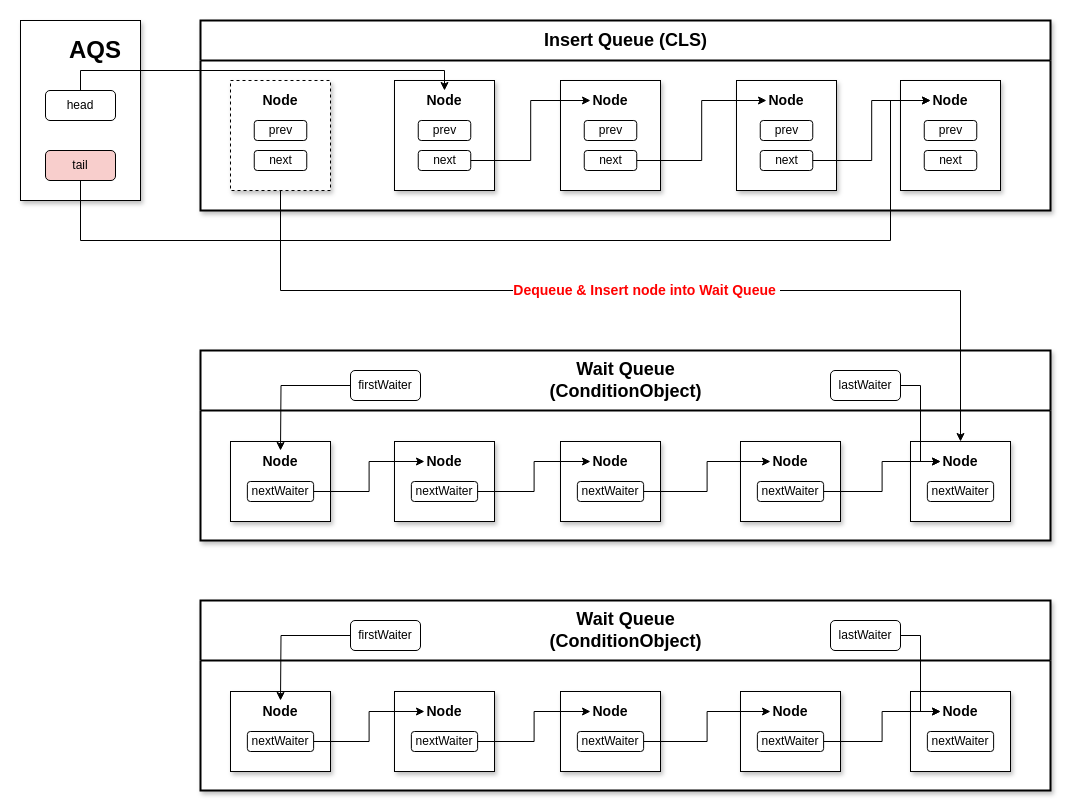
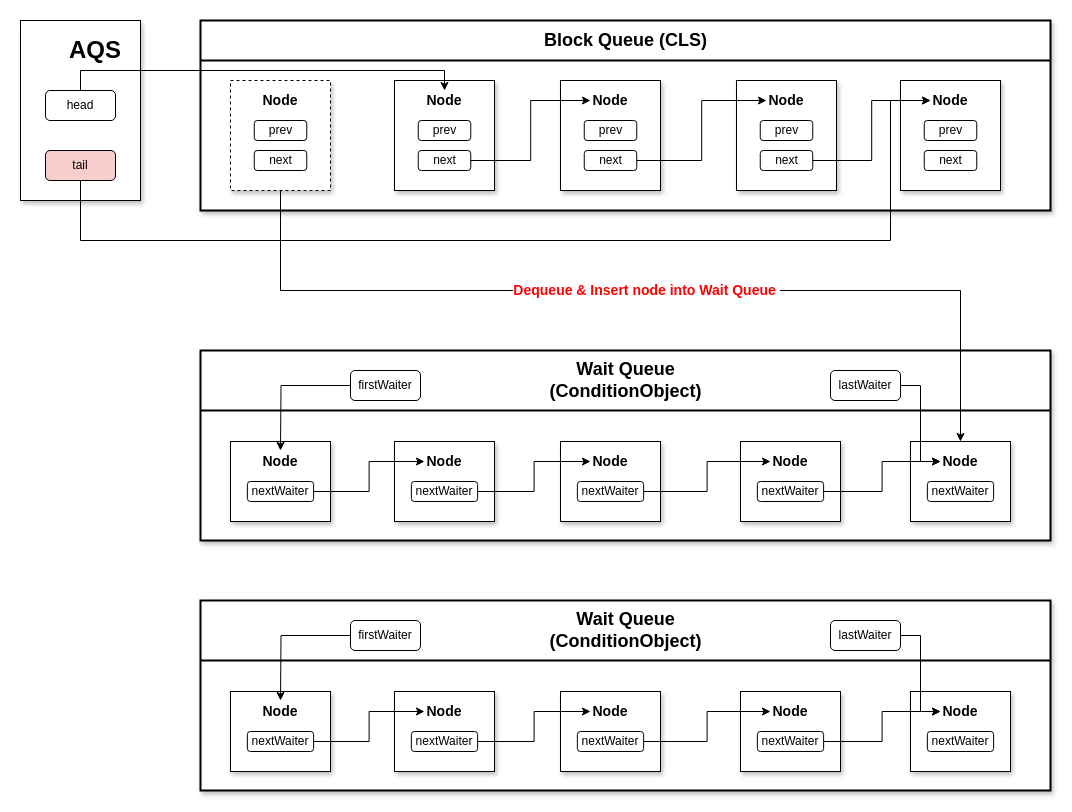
  <mxCell id="0" />
  <mxCell id="1" parent="0" />
  <mxCell id="2" value="" style="rounded=0;whiteSpace=wrap;html=1;shadow=1;" parent="1" vertex="1"><mxGeometry x="20" y="20" width="120" height="180" as="geometry" /></mxCell>
  <mxCell id="3" value="head" style="rounded=1;whiteSpace=wrap;html=1;" parent="1" vertex="1"><mxGeometry x="45" y="90" width="70" height="30" as="geometry" /></mxCell>
  <mxCell id="4" value="&lt;font style=&quot;font-size: 24px&quot;&gt;&lt;b&gt;AQS&lt;/b&gt;&lt;/font&gt;" style="text;html=1;strokeColor=none;fillColor=none;align=center;verticalAlign=middle;whiteSpace=wrap;rounded=0;" parent="1" vertex="1"><mxGeometry x="60" y="30" width="70" height="40" as="geometry" /></mxCell>
  <mxCell id="5" value="tail" style="rounded=1;whiteSpace=wrap;html=1;fillColor=#f8cecc;" parent="1" vertex="1"><mxGeometry x="45" y="150" width="70" height="30" as="geometry" /></mxCell>
- <mxCell id="6" value="&lt;b style=&quot;font-size: 18px&quot;&gt;Insert Queue (CLS)&lt;/b&gt;" style="swimlane;html=1;startSize=40;fontStyle=0;collapsible=0;horizontal=1;swimlaneLine=1;strokeWidth=2;swimlaneFillColor=#ffffff;shadow=1;" parent="1" vertex="1"><mxGeometry x="200" y="20" width="850" height="190" as="geometry" /></mxCell>
+ <mxCell id="6" value="&lt;b style=&quot;font-size: 18px&quot;&gt;Block Queue (CLS)&lt;/b&gt;" style="swimlane;html=1;startSize=40;fontStyle=0;collapsible=0;horizontal=1;swimlaneLine=1;strokeWidth=2;swimlaneFillColor=#ffffff;shadow=1;" parent="1" vertex="1"><mxGeometry x="200" y="20" width="850" height="190" as="geometry" /></mxCell>
  <mxCell id="7" value="" style="group" parent="6" vertex="1" connectable="0"><mxGeometry x="194" y="60" width="100" height="110" as="geometry" /></mxCell>
  <mxCell id="8" value="" style="rounded=0;whiteSpace=wrap;html=1;shadow=1;" parent="7" vertex="1"><mxGeometry width="100" height="110" as="geometry" /></mxCell>
  <mxCell id="9" value="&lt;b&gt;&lt;font style=&quot;font-size: 14px&quot;&gt;Node&lt;/font&gt;&lt;/b&gt;" style="text;html=1;strokeColor=none;fillColor=none;align=center;verticalAlign=middle;whiteSpace=wrap;rounded=0;shadow=1;" parent="7" vertex="1"><mxGeometry x="30" y="10" width="40" height="20" as="geometry" /></mxCell>
  <mxCell id="10" value="prev" style="rounded=1;whiteSpace=wrap;html=1;" parent="7" vertex="1"><mxGeometry x="23.75" y="40" width="52.5" height="20" as="geometry" /></mxCell>
  <mxCell id="11" value="next" style="rounded=1;whiteSpace=wrap;html=1;" parent="7" vertex="1"><mxGeometry x="23.75" y="70" width="52.5" height="20" as="geometry" /></mxCell>
  <mxCell id="12" value="" style="group" parent="6" vertex="1" connectable="0"><mxGeometry x="360" y="60" width="100" height="110" as="geometry" /></mxCell>
  <mxCell id="13" value="" style="rounded=0;whiteSpace=wrap;html=1;shadow=1;" parent="12" vertex="1"><mxGeometry width="100" height="110" as="geometry" /></mxCell>
  <mxCell id="14" value="&lt;b&gt;&lt;font style=&quot;font-size: 14px&quot;&gt;Node&lt;/font&gt;&lt;/b&gt;" style="text;html=1;strokeColor=none;fillColor=none;align=center;verticalAlign=middle;whiteSpace=wrap;rounded=0;shadow=1;" parent="12" vertex="1"><mxGeometry x="30" y="10" width="40" height="20" as="geometry" /></mxCell>
  <mxCell id="15" value="prev" style="rounded=1;whiteSpace=wrap;html=1;" parent="12" vertex="1"><mxGeometry x="23.75" y="40" width="52.5" height="20" as="geometry" /></mxCell>
  <mxCell id="16" value="next" style="rounded=1;whiteSpace=wrap;html=1;" parent="12" vertex="1"><mxGeometry x="23.75" y="70" width="52.5" height="20" as="geometry" /></mxCell>
  <mxCell id="17" value="" style="group" parent="6" vertex="1" connectable="0"><mxGeometry x="536" y="60" width="100" height="110" as="geometry" /></mxCell>
  <mxCell id="18" value="" style="rounded=0;whiteSpace=wrap;html=1;shadow=1;" parent="17" vertex="1"><mxGeometry width="100" height="110" as="geometry" /></mxCell>
  <mxCell id="19" value="&lt;b&gt;&lt;font style=&quot;font-size: 14px&quot;&gt;Node&lt;/font&gt;&lt;/b&gt;" style="text;html=1;strokeColor=none;fillColor=none;align=center;verticalAlign=middle;whiteSpace=wrap;rounded=0;shadow=1;" parent="17" vertex="1"><mxGeometry x="30" y="10" width="40" height="20" as="geometry" /></mxCell>
  <mxCell id="20" value="prev" style="rounded=1;whiteSpace=wrap;html=1;" parent="17" vertex="1"><mxGeometry x="23.75" y="40" width="52.5" height="20" as="geometry" /></mxCell>
  <mxCell id="21" value="next" style="rounded=1;whiteSpace=wrap;html=1;" parent="17" vertex="1"><mxGeometry x="23.75" y="70" width="52.5" height="20" as="geometry" /></mxCell>
  <mxCell id="22" value="" style="group" parent="6" vertex="1" connectable="0"><mxGeometry x="700" y="60" width="100" height="110" as="geometry" /></mxCell>
  <mxCell id="23" value="" style="rounded=0;whiteSpace=wrap;html=1;shadow=1;" parent="22" vertex="1"><mxGeometry width="100" height="110" as="geometry" /></mxCell>
  <mxCell id="24" value="&lt;b&gt;&lt;font style=&quot;font-size: 14px&quot;&gt;Node&lt;/font&gt;&lt;/b&gt;" style="text;html=1;strokeColor=none;fillColor=none;align=center;verticalAlign=middle;whiteSpace=wrap;rounded=0;shadow=1;" parent="22" vertex="1"><mxGeometry x="30" y="10" width="40" height="20" as="geometry" /></mxCell>
  <mxCell id="25" value="prev" style="rounded=1;whiteSpace=wrap;html=1;" parent="22" vertex="1"><mxGeometry x="23.75" y="40" width="52.5" height="20" as="geometry" /></mxCell>
  <mxCell id="26" value="next" style="rounded=1;whiteSpace=wrap;html=1;" parent="22" vertex="1"><mxGeometry x="23.75" y="70" width="52.5" height="20" as="geometry" /></mxCell>
  <mxCell id="27" style="edgeStyle=orthogonalEdgeStyle;rounded=0;orthogonalLoop=1;jettySize=auto;html=1;exitX=1;exitY=0.5;exitDx=0;exitDy=0;entryX=0;entryY=0.5;entryDx=0;entryDy=0;" parent="6" source="11" target="14" edge="1"><mxGeometry relative="1" as="geometry" /></mxCell>
  <mxCell id="28" style="edgeStyle=orthogonalEdgeStyle;rounded=0;orthogonalLoop=1;jettySize=auto;html=1;exitX=1;exitY=0.5;exitDx=0;exitDy=0;entryX=0;entryY=0.5;entryDx=0;entryDy=0;" parent="6" source="16" target="19" edge="1"><mxGeometry relative="1" as="geometry" /></mxCell>
  <mxCell id="29" style="edgeStyle=orthogonalEdgeStyle;rounded=0;orthogonalLoop=1;jettySize=auto;html=1;exitX=1;exitY=0.5;exitDx=0;exitDy=0;entryX=0;entryY=0.5;entryDx=0;entryDy=0;" parent="6" source="21" target="24" edge="1"><mxGeometry relative="1" as="geometry" /></mxCell>
  <mxCell id="30" style="edgeStyle=orthogonalEdgeStyle;rounded=0;orthogonalLoop=1;jettySize=auto;html=1;exitX=0.5;exitY=0;exitDx=0;exitDy=0;entryX=0.5;entryY=0;entryDx=0;entryDy=0;" parent="1" source="3" target="9" edge="1"><mxGeometry relative="1" as="geometry"><Array as="points"><mxPoint x="80" y="70" /><mxPoint x="444" y="70" /></Array></mxGeometry></mxCell>
  <mxCell id="31" style="edgeStyle=orthogonalEdgeStyle;rounded=0;orthogonalLoop=1;jettySize=auto;html=1;exitX=0.5;exitY=1;exitDx=0;exitDy=0;entryX=0;entryY=0.5;entryDx=0;entryDy=0;" parent="1" source="5" target="24" edge="1"><mxGeometry relative="1" as="geometry"><Array as="points"><mxPoint x="80" y="240" /><mxPoint x="890" y="240" /><mxPoint x="890" y="100" /></Array></mxGeometry></mxCell>
  <mxCell id="32" value="" style="group;dashed=1;" parent="1" vertex="1" connectable="0"><mxGeometry x="230" y="80" width="100" height="110" as="geometry" /></mxCell>
  <mxCell id="33" value="" style="rounded=0;whiteSpace=wrap;html=1;shadow=1;dashed=1;" parent="32" vertex="1"><mxGeometry width="100" height="110" as="geometry" /></mxCell>
  <mxCell id="34" value="&lt;b&gt;&lt;font style=&quot;font-size: 14px&quot;&gt;Node&lt;/font&gt;&lt;/b&gt;" style="text;html=1;strokeColor=none;fillColor=none;align=center;verticalAlign=middle;whiteSpace=wrap;rounded=0;shadow=1;" parent="32" vertex="1"><mxGeometry x="30" y="10" width="40" height="20" as="geometry" /></mxCell>
  <mxCell id="35" value="prev" style="rounded=1;whiteSpace=wrap;html=1;" parent="32" vertex="1"><mxGeometry x="23.75" y="40" width="52.5" height="20" as="geometry" /></mxCell>
  <mxCell id="36" value="next" style="rounded=1;whiteSpace=wrap;html=1;" parent="32" vertex="1"><mxGeometry x="23.75" y="70" width="52.5" height="20" as="geometry" /></mxCell>
  <mxCell id="37" value="" style="group" vertex="1" connectable="0" parent="1"><mxGeometry x="200" y="350" width="850" height="190" as="geometry" /></mxCell>
  <mxCell id="38" value="&lt;b style=&quot;font-size: 18px&quot;&gt;Wait Queue&lt;br&gt;(ConditionObject)&lt;/b&gt;" style="swimlane;html=1;startSize=60;fontStyle=0;collapsible=0;horizontal=1;swimlaneLine=1;strokeWidth=2;swimlaneFillColor=#ffffff;shadow=1;" parent="37" vertex="1"><mxGeometry width="850" height="190" as="geometry" /></mxCell>
  <mxCell id="39" value="" style="group" parent="38" vertex="1" connectable="0"><mxGeometry x="194" y="91" width="100" height="80" as="geometry" /></mxCell>
  <mxCell id="40" value="" style="rounded=0;whiteSpace=wrap;html=1;shadow=1;container=0;" parent="39" vertex="1"><mxGeometry width="100" height="80" as="geometry" /></mxCell>
  <mxCell id="41" value="&lt;b&gt;&lt;font style=&quot;font-size: 14px&quot;&gt;Node&lt;/font&gt;&lt;/b&gt;" style="text;html=1;strokeColor=none;fillColor=none;align=center;verticalAlign=middle;whiteSpace=wrap;rounded=0;shadow=1;container=0;" parent="39" vertex="1"><mxGeometry x="30" y="10" width="40" height="20" as="geometry" /></mxCell>
  <mxCell id="42" value="nextWaiter" style="rounded=1;whiteSpace=wrap;html=1;container=0;" parent="39" vertex="1"><mxGeometry x="16.87" y="40" width="66.25" height="20" as="geometry" /></mxCell>
  <mxCell id="43" value="" style="group" parent="38" vertex="1" connectable="0"><mxGeometry x="360" y="91" width="100" height="80" as="geometry" /></mxCell>
  <mxCell id="44" value="" style="rounded=0;whiteSpace=wrap;html=1;shadow=1;container=0;" parent="43" vertex="1"><mxGeometry width="100" height="80" as="geometry" /></mxCell>
  <mxCell id="45" value="&lt;b&gt;&lt;font style=&quot;font-size: 14px&quot;&gt;Node&lt;/font&gt;&lt;/b&gt;" style="text;html=1;strokeColor=none;fillColor=none;align=center;verticalAlign=middle;whiteSpace=wrap;rounded=0;shadow=1;container=0;" parent="43" vertex="1"><mxGeometry x="30" y="10" width="40" height="20" as="geometry" /></mxCell>
  <mxCell id="46" value="nextWaiter" style="rounded=1;whiteSpace=wrap;html=1;container=0;" parent="43" vertex="1"><mxGeometry x="16.87" y="40" width="66.25" height="20" as="geometry" /></mxCell>
  <mxCell id="47" value="" style="group" parent="38" vertex="1" connectable="0"><mxGeometry x="540" y="91" width="100" height="80" as="geometry" /></mxCell>
  <mxCell id="48" value="" style="rounded=0;whiteSpace=wrap;html=1;shadow=1;container=0;" parent="47" vertex="1"><mxGeometry width="100" height="80" as="geometry" /></mxCell>
  <mxCell id="49" value="&lt;b&gt;&lt;font style=&quot;font-size: 14px&quot;&gt;Node&lt;/font&gt;&lt;/b&gt;" style="text;html=1;strokeColor=none;fillColor=none;align=center;verticalAlign=middle;whiteSpace=wrap;rounded=0;shadow=1;container=0;" parent="47" vertex="1"><mxGeometry x="30" y="10" width="40" height="20" as="geometry" /></mxCell>
  <mxCell id="50" value="nextWaiter" style="rounded=1;whiteSpace=wrap;html=1;container=0;" parent="47" vertex="1"><mxGeometry x="16.87" y="40" width="66.25" height="20" as="geometry" /></mxCell>
  <mxCell id="51" value="" style="group" parent="38" vertex="1" connectable="0"><mxGeometry x="710" y="91" width="100" height="80" as="geometry" /></mxCell>
  <mxCell id="52" value="" style="rounded=0;whiteSpace=wrap;html=1;shadow=1;container=0;" parent="51" vertex="1"><mxGeometry width="100" height="80" as="geometry" /></mxCell>
  <mxCell id="53" value="&lt;b&gt;&lt;font style=&quot;font-size: 14px&quot;&gt;Node&lt;/font&gt;&lt;/b&gt;" style="text;html=1;strokeColor=none;fillColor=none;align=center;verticalAlign=middle;whiteSpace=wrap;rounded=0;shadow=1;container=0;" parent="51" vertex="1"><mxGeometry x="30" y="10" width="40" height="20" as="geometry" /></mxCell>
  <mxCell id="54" value="nextWaiter" style="rounded=1;whiteSpace=wrap;html=1;container=0;" parent="51" vertex="1"><mxGeometry x="16.87" y="40" width="66.25" height="20" as="geometry" /></mxCell>
  <mxCell id="55" value="firstWaiter" style="rounded=1;whiteSpace=wrap;html=1;" parent="38" vertex="1"><mxGeometry x="150" y="20" width="70" height="30" as="geometry" /></mxCell>
  <mxCell id="56" style="edgeStyle=orthogonalEdgeStyle;rounded=0;orthogonalLoop=1;jettySize=auto;html=1;exitX=1;exitY=0.5;exitDx=0;exitDy=0;entryX=0;entryY=0.5;entryDx=0;entryDy=0;" edge="1" parent="38" source="57" target="53"><mxGeometry relative="1" as="geometry" /></mxCell>
  <mxCell id="57" value="lastWaiter" style="rounded=1;whiteSpace=wrap;html=1;" parent="38" vertex="1"><mxGeometry x="630" y="20" width="70" height="30" as="geometry" /></mxCell>
  <mxCell id="58" style="edgeStyle=orthogonalEdgeStyle;rounded=0;orthogonalLoop=1;jettySize=auto;html=1;entryX=0;entryY=0.5;entryDx=0;entryDy=0;" parent="38" source="42" target="45" edge="1"><mxGeometry relative="1" as="geometry" /></mxCell>
  <mxCell id="59" style="edgeStyle=orthogonalEdgeStyle;rounded=0;orthogonalLoop=1;jettySize=auto;html=1;exitX=1;exitY=0.5;exitDx=0;exitDy=0;entryX=0;entryY=0.5;entryDx=0;entryDy=0;" parent="38" source="46" target="49" edge="1"><mxGeometry relative="1" as="geometry" /></mxCell>
  <mxCell id="60" style="edgeStyle=orthogonalEdgeStyle;rounded=0;orthogonalLoop=1;jettySize=auto;html=1;exitX=1;exitY=0.5;exitDx=0;exitDy=0;entryX=0;entryY=0.5;entryDx=0;entryDy=0;" parent="38" source="50" target="53" edge="1"><mxGeometry relative="1" as="geometry" /></mxCell>
  <mxCell id="61" value="" style="group" parent="37" vertex="1" connectable="0"><mxGeometry x="30" y="91" width="100" height="80" as="geometry" /></mxCell>
  <mxCell id="62" value="" style="rounded=0;whiteSpace=wrap;html=1;shadow=1;container=0;" parent="61" vertex="1"><mxGeometry width="100" height="80" as="geometry" /></mxCell>
  <mxCell id="63" value="&lt;b&gt;&lt;font style=&quot;font-size: 14px&quot;&gt;Node&lt;/font&gt;&lt;/b&gt;" style="text;html=1;strokeColor=none;fillColor=none;align=center;verticalAlign=middle;whiteSpace=wrap;rounded=0;shadow=1;container=0;" parent="61" vertex="1"><mxGeometry x="30" y="10" width="40" height="20" as="geometry" /></mxCell>
  <mxCell id="64" value="nextWaiter" style="rounded=1;whiteSpace=wrap;html=1;container=0;" parent="61" vertex="1"><mxGeometry x="16.87" y="40" width="66.25" height="20" as="geometry" /></mxCell>
  <mxCell id="65" style="edgeStyle=orthogonalEdgeStyle;rounded=0;orthogonalLoop=1;jettySize=auto;html=1;exitX=1;exitY=0.5;exitDx=0;exitDy=0;entryX=0;entryY=0.5;entryDx=0;entryDy=0;" parent="37" source="64" target="41" edge="1"><mxGeometry relative="1" as="geometry" /></mxCell>
  <mxCell id="66" style="edgeStyle=orthogonalEdgeStyle;rounded=0;orthogonalLoop=1;jettySize=auto;html=1;" edge="1" parent="37" source="55"><mxGeometry relative="1" as="geometry"><mxPoint x="80" y="100" as="targetPoint" /></mxGeometry></mxCell>
  <mxCell id="67" value="&lt;font style=&quot;font-size: 14px&quot; color=&quot;#ff0000&quot;&gt;&lt;b&gt;Dequeue &amp;amp; Insert node into Wait Queue&amp;nbsp;&lt;/b&gt;&lt;/font&gt;" style="edgeStyle=orthogonalEdgeStyle;rounded=0;orthogonalLoop=1;jettySize=auto;html=1;exitX=0.5;exitY=1;exitDx=0;exitDy=0;entryX=0.5;entryY=0;entryDx=0;entryDy=0;" parent="1" source="33" target="52" edge="1"><mxGeometry relative="1" as="geometry"><mxPoint x="1000" y="320" as="targetPoint" /><Array as="points"><mxPoint x="280" y="290" /><mxPoint x="960" y="290" /></Array></mxGeometry></mxCell>
  <mxCell id="68" value="" style="group" vertex="1" connectable="0" parent="1"><mxGeometry x="200" y="600" width="850" height="190" as="geometry" /></mxCell>
  <mxCell id="69" value="&lt;b style=&quot;font-size: 18px&quot;&gt;Wait Queue&lt;br&gt;(ConditionObject)&lt;/b&gt;" style="swimlane;html=1;startSize=60;fontStyle=0;collapsible=0;horizontal=1;swimlaneLine=1;strokeWidth=2;swimlaneFillColor=#ffffff;shadow=1;" vertex="1" parent="68"><mxGeometry width="850" height="190" as="geometry" /></mxCell>
  <mxCell id="70" value="" style="group" vertex="1" connectable="0" parent="69"><mxGeometry x="194" y="91" width="100" height="80" as="geometry" /></mxCell>
  <mxCell id="71" value="" style="rounded=0;whiteSpace=wrap;html=1;shadow=1;container=0;" vertex="1" parent="70"><mxGeometry width="100" height="80" as="geometry" /></mxCell>
  <mxCell id="72" value="&lt;b&gt;&lt;font style=&quot;font-size: 14px&quot;&gt;Node&lt;/font&gt;&lt;/b&gt;" style="text;html=1;strokeColor=none;fillColor=none;align=center;verticalAlign=middle;whiteSpace=wrap;rounded=0;shadow=1;container=0;" vertex="1" parent="70"><mxGeometry x="30" y="10" width="40" height="20" as="geometry" /></mxCell>
  <mxCell id="73" value="nextWaiter" style="rounded=1;whiteSpace=wrap;html=1;container=0;" vertex="1" parent="70"><mxGeometry x="16.87" y="40" width="66.25" height="20" as="geometry" /></mxCell>
  <mxCell id="74" value="" style="group" vertex="1" connectable="0" parent="69"><mxGeometry x="360" y="91" width="100" height="80" as="geometry" /></mxCell>
  <mxCell id="75" value="" style="rounded=0;whiteSpace=wrap;html=1;shadow=1;container=0;" vertex="1" parent="74"><mxGeometry width="100" height="80" as="geometry" /></mxCell>
  <mxCell id="76" value="&lt;b&gt;&lt;font style=&quot;font-size: 14px&quot;&gt;Node&lt;/font&gt;&lt;/b&gt;" style="text;html=1;strokeColor=none;fillColor=none;align=center;verticalAlign=middle;whiteSpace=wrap;rounded=0;shadow=1;container=0;" vertex="1" parent="74"><mxGeometry x="30" y="10" width="40" height="20" as="geometry" /></mxCell>
  <mxCell id="77" value="nextWaiter" style="rounded=1;whiteSpace=wrap;html=1;container=0;" vertex="1" parent="74"><mxGeometry x="16.87" y="40" width="66.25" height="20" as="geometry" /></mxCell>
  <mxCell id="78" value="" style="group" vertex="1" connectable="0" parent="69"><mxGeometry x="540" y="91" width="100" height="80" as="geometry" /></mxCell>
  <mxCell id="79" value="" style="rounded=0;whiteSpace=wrap;html=1;shadow=1;container=0;" vertex="1" parent="78"><mxGeometry width="100" height="80" as="geometry" /></mxCell>
  <mxCell id="80" value="&lt;b&gt;&lt;font style=&quot;font-size: 14px&quot;&gt;Node&lt;/font&gt;&lt;/b&gt;" style="text;html=1;strokeColor=none;fillColor=none;align=center;verticalAlign=middle;whiteSpace=wrap;rounded=0;shadow=1;container=0;" vertex="1" parent="78"><mxGeometry x="30" y="10" width="40" height="20" as="geometry" /></mxCell>
  <mxCell id="81" value="nextWaiter" style="rounded=1;whiteSpace=wrap;html=1;container=0;" vertex="1" parent="78"><mxGeometry x="16.87" y="40" width="66.25" height="20" as="geometry" /></mxCell>
  <mxCell id="82" value="" style="group" vertex="1" connectable="0" parent="69"><mxGeometry x="710" y="91" width="100" height="80" as="geometry" /></mxCell>
  <mxCell id="83" value="" style="rounded=0;whiteSpace=wrap;html=1;shadow=1;container=0;" vertex="1" parent="82"><mxGeometry width="100" height="80" as="geometry" /></mxCell>
  <mxCell id="84" value="&lt;b&gt;&lt;font style=&quot;font-size: 14px&quot;&gt;Node&lt;/font&gt;&lt;/b&gt;" style="text;html=1;strokeColor=none;fillColor=none;align=center;verticalAlign=middle;whiteSpace=wrap;rounded=0;shadow=1;container=0;" vertex="1" parent="82"><mxGeometry x="30" y="10" width="40" height="20" as="geometry" /></mxCell>
  <mxCell id="85" value="nextWaiter" style="rounded=1;whiteSpace=wrap;html=1;container=0;" vertex="1" parent="82"><mxGeometry x="16.87" y="40" width="66.25" height="20" as="geometry" /></mxCell>
  <mxCell id="86" value="firstWaiter" style="rounded=1;whiteSpace=wrap;html=1;" vertex="1" parent="69"><mxGeometry x="150" y="20" width="70" height="30" as="geometry" /></mxCell>
  <mxCell id="87" style="edgeStyle=orthogonalEdgeStyle;rounded=0;orthogonalLoop=1;jettySize=auto;html=1;exitX=1;exitY=0.5;exitDx=0;exitDy=0;entryX=0;entryY=0.5;entryDx=0;entryDy=0;" edge="1" parent="69" source="88" target="84"><mxGeometry relative="1" as="geometry" /></mxCell>
  <mxCell id="88" value="lastWaiter" style="rounded=1;whiteSpace=wrap;html=1;" vertex="1" parent="69"><mxGeometry x="630" y="20" width="70" height="30" as="geometry" /></mxCell>
  <mxCell id="89" style="edgeStyle=orthogonalEdgeStyle;rounded=0;orthogonalLoop=1;jettySize=auto;html=1;entryX=0;entryY=0.5;entryDx=0;entryDy=0;" edge="1" parent="69" source="73" target="76"><mxGeometry relative="1" as="geometry" /></mxCell>
  <mxCell id="90" style="edgeStyle=orthogonalEdgeStyle;rounded=0;orthogonalLoop=1;jettySize=auto;html=1;exitX=1;exitY=0.5;exitDx=0;exitDy=0;entryX=0;entryY=0.5;entryDx=0;entryDy=0;" edge="1" parent="69" source="77" target="80"><mxGeometry relative="1" as="geometry" /></mxCell>
  <mxCell id="91" style="edgeStyle=orthogonalEdgeStyle;rounded=0;orthogonalLoop=1;jettySize=auto;html=1;exitX=1;exitY=0.5;exitDx=0;exitDy=0;entryX=0;entryY=0.5;entryDx=0;entryDy=0;" edge="1" parent="69" source="81" target="84"><mxGeometry relative="1" as="geometry" /></mxCell>
  <mxCell id="92" value="" style="group" vertex="1" connectable="0" parent="68"><mxGeometry x="30" y="91" width="100" height="80" as="geometry" /></mxCell>
  <mxCell id="93" value="" style="rounded=0;whiteSpace=wrap;html=1;shadow=1;container=0;" vertex="1" parent="92"><mxGeometry width="100" height="80" as="geometry" /></mxCell>
  <mxCell id="94" value="&lt;b&gt;&lt;font style=&quot;font-size: 14px&quot;&gt;Node&lt;/font&gt;&lt;/b&gt;" style="text;html=1;strokeColor=none;fillColor=none;align=center;verticalAlign=middle;whiteSpace=wrap;rounded=0;shadow=1;container=0;" vertex="1" parent="92"><mxGeometry x="30" y="10" width="40" height="20" as="geometry" /></mxCell>
  <mxCell id="95" value="nextWaiter" style="rounded=1;whiteSpace=wrap;html=1;container=0;" vertex="1" parent="92"><mxGeometry x="16.87" y="40" width="66.25" height="20" as="geometry" /></mxCell>
  <mxCell id="96" style="edgeStyle=orthogonalEdgeStyle;rounded=0;orthogonalLoop=1;jettySize=auto;html=1;exitX=1;exitY=0.5;exitDx=0;exitDy=0;entryX=0;entryY=0.5;entryDx=0;entryDy=0;" edge="1" parent="68" source="95" target="72"><mxGeometry relative="1" as="geometry" /></mxCell>
  <mxCell id="97" style="edgeStyle=orthogonalEdgeStyle;rounded=0;orthogonalLoop=1;jettySize=auto;html=1;" edge="1" parent="68" source="86"><mxGeometry relative="1" as="geometry"><mxPoint x="80" y="100" as="targetPoint" /></mxGeometry></mxCell>
